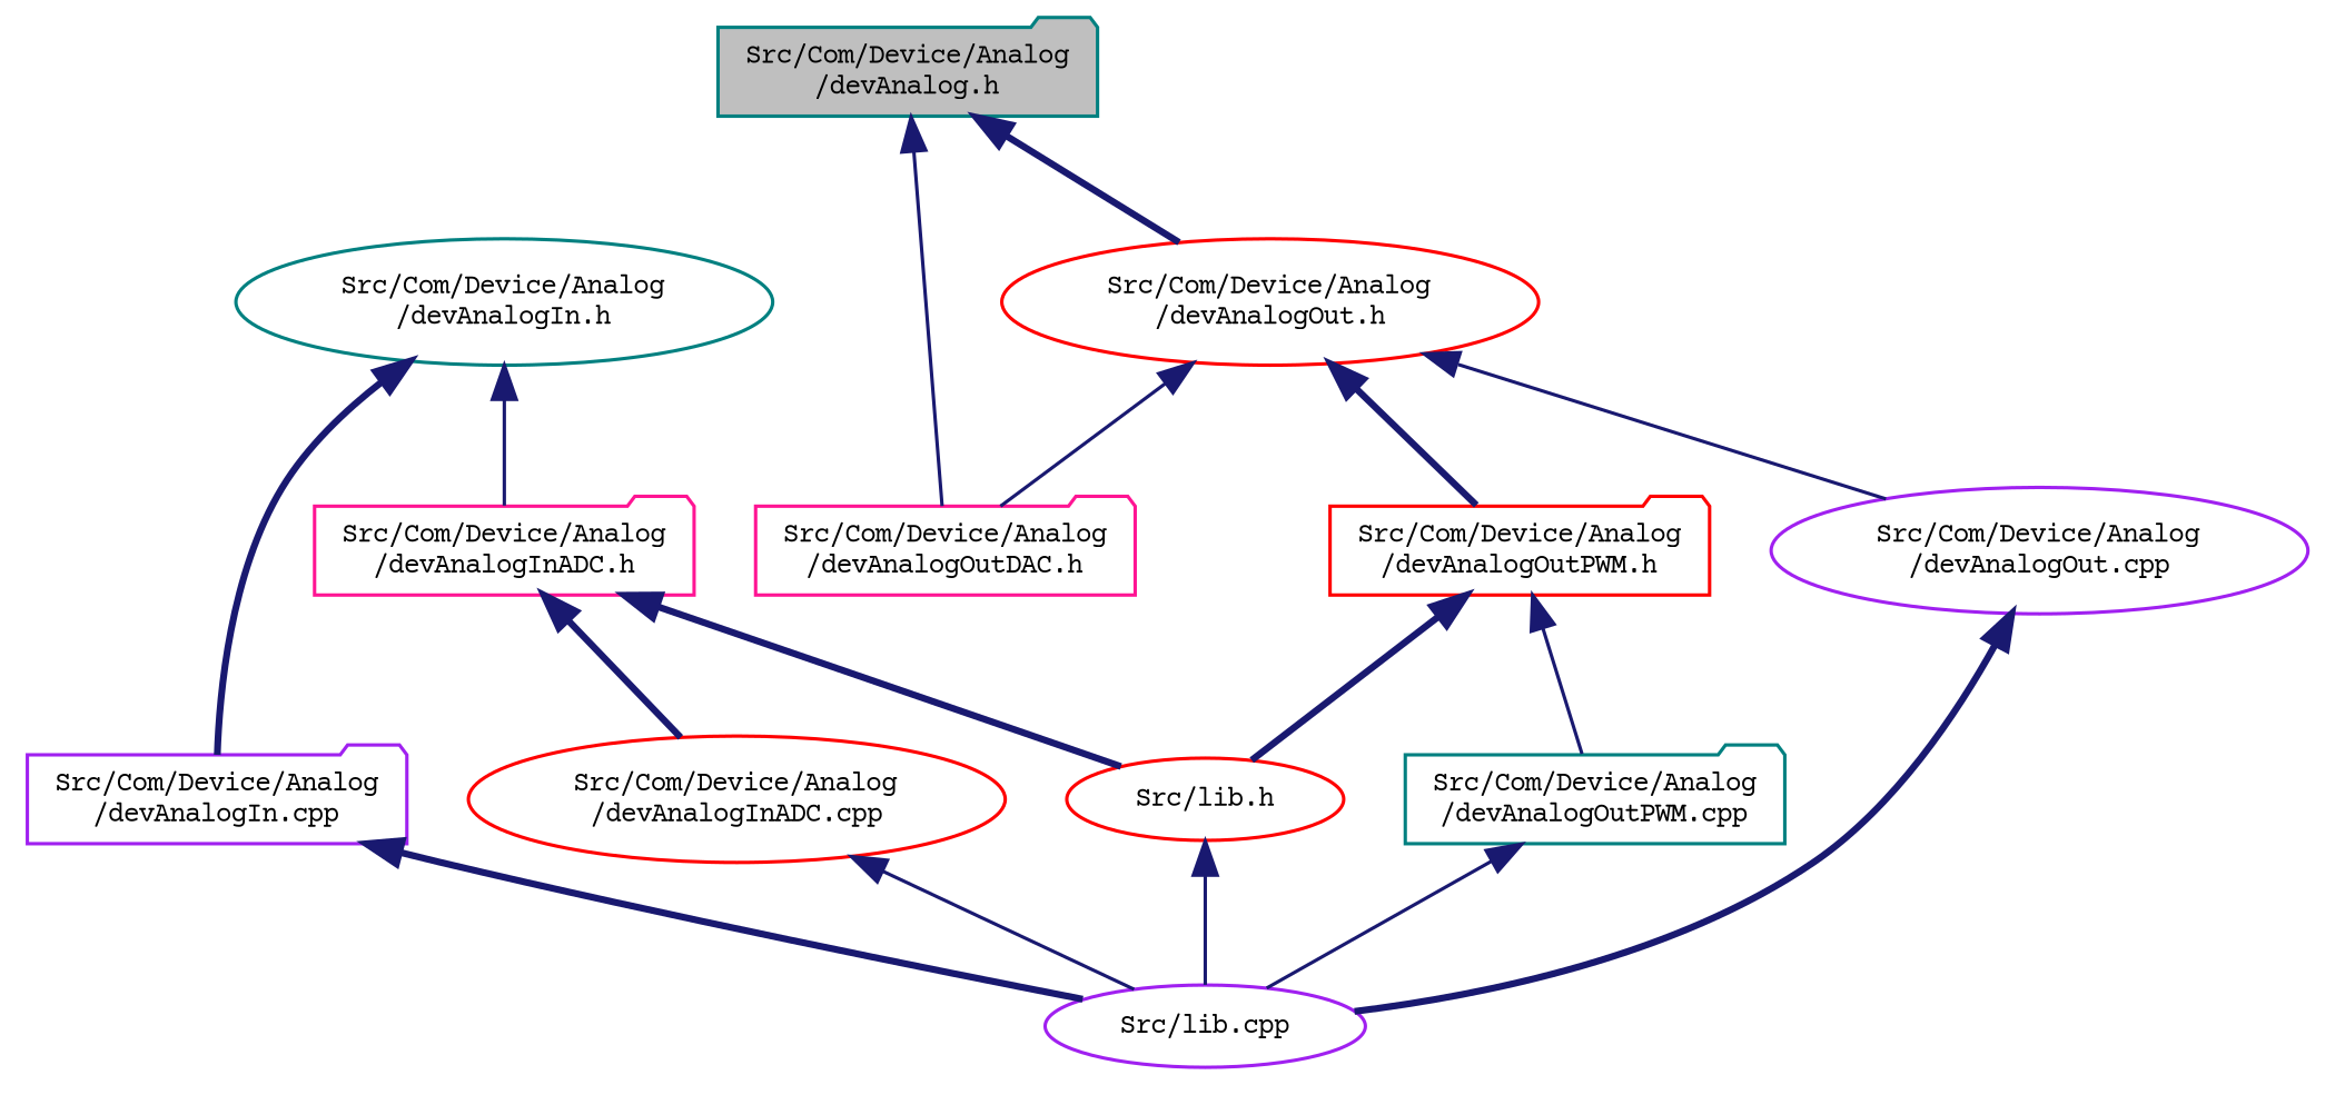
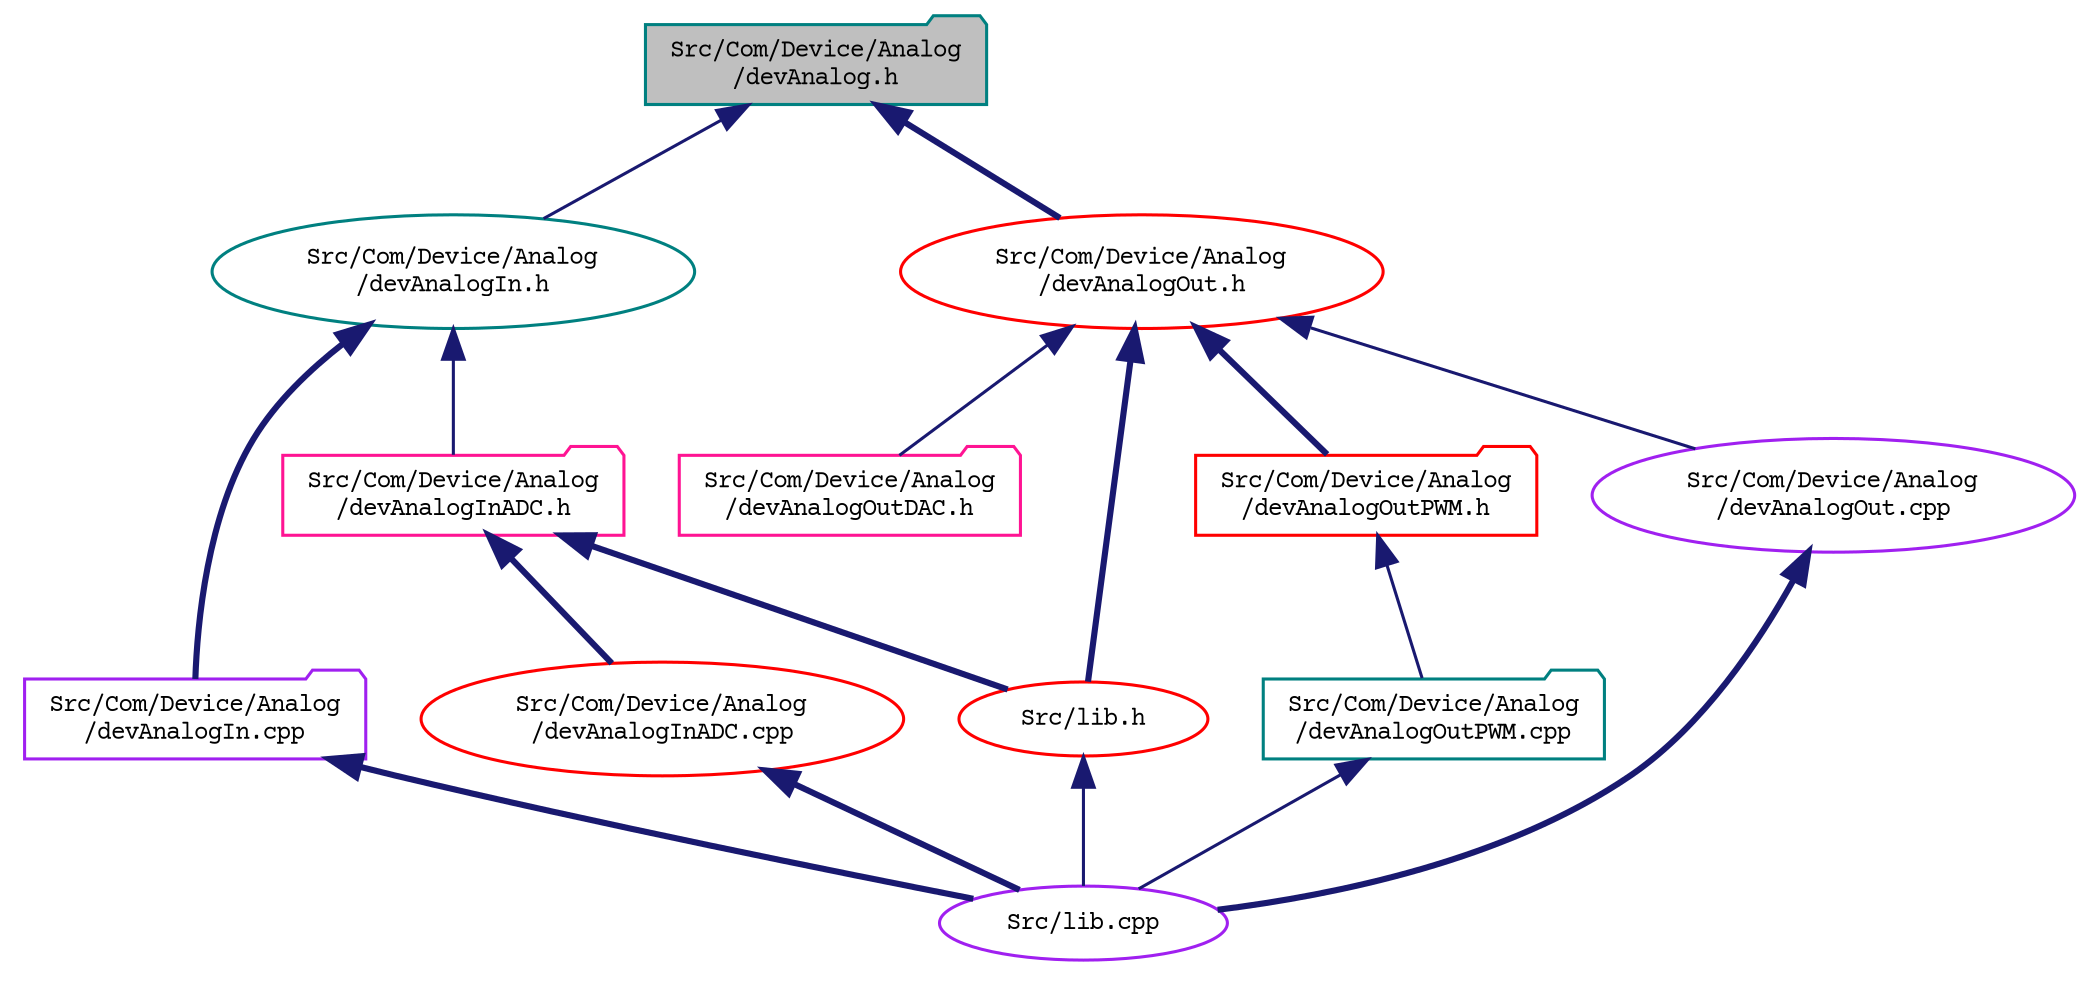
  digraph {
    fontname="Courier Prime"
    node [color=red fillcolor=white fontname="Courier Prime" fontsize=8 shape=folder style=filled]
    edge [color=midnightblue dir=back fontname="Courier Prime" fontsize=8 labelfontname=Sans labelfontsize=8 style=solid]
    n1 [color=teal fillcolor=grey75 fontcolor=black height=0.2 label="Src/Com/Device/Analog\l/devAnalog.h" width=0.4]
    n2 [color=teal height=0.2 label="Src/Com/Device/Analog\l/devAnalogIn.h" shape=ellipse width=0.4]
    n3 [height=0.2 label="Src/Com/Device/Analog\l/devAnalogOut.h" shape=ellipse width=0.4]
    n4 [color=deeppink height=0.2 label="Src/Com/Device/Analog\l/devAnalogInADC.h" width=0.4]
    n5 [color=purple height=0.2 label="Src/Com/Device/Analog\l/devAnalogIn.cpp" width=0.4]
    n6 [color=deeppink height=0.2 label="Src/Com/Device/Analog\l/devAnalogOutDAC.h" width=0.4]
    n7 [height=0.2 label="Src/Com/Device/Analog\l/devAnalogOutPWM.h" width=0.4]
    n8 [color=purple height=0.2 label="Src/Com/Device/Analog\l/devAnalogOut.cpp" shape=ellipse width=0.4]
    n9 [height=0.2 label="Src/lib.h" shape=ellipse width=0.4]
    n10 [height=0.2 label="Src/Com/Device/Analog\l/devAnalogInADC.cpp" shape=ellipse width=0.4]
    n11 [color=purple height=0.2 label="Src/lib.cpp" shape=ellipse width=0.4]
    n12 [color=teal height=0.2 label="Src/Com/Device/Analog\l/devAnalogOutPWM.cpp" width=0.4]
-   n1 -> n6
+   n1 -> n2
    n1 -> n3 [style=bold]
    n2 -> n4
    n2 -> n5 [style=bold]
    n3 -> n6
    n3 -> n7 [style=bold]
    n3 -> n8
    n4 -> n9 [style=bold]
    n4 -> n10 [style=bold]
    n5 -> n11 [style=bold]
-   n7 -> n9 [style=bold]
+   n3 -> n9 [style=bold]
    n7 -> n12
    n8 -> n11 [style=bold]
    n9 -> n11
-   n10 -> n11
+   n10 -> n11 [style=bold]
    n12 -> n11
  }
